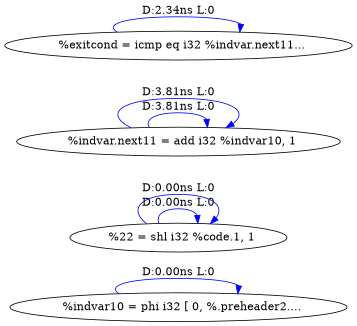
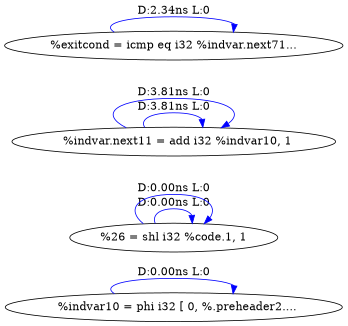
  digraph {
    rankdir=LR
    edge [color=blue]
    n1 [label="  %indvar10 = phi i32 [ 0, %.preheader2...."]
-   n2 [label="  %22 = shl i32 %code.1, 1"]
+   n2 [label="%26 = shl i32 %code.1, 1"]
    n3 [label="  %indvar.next11 = add i32 %indvar10, 1"]
-   n4 [label="  %exitcond = icmp eq i32 %indvar.next11..."]
+   n4 [label="%exitcond = icmp eq i32 %indvar.next71..."]
    n1 -> n1 [label="D:0.00ns L:0"]
    n2 -> n2 [label="D:0.00ns L:0"]
    n2 -> n2 [label="D:0.00ns L:0"]
    n3 -> n3 [label="D:3.81ns L:0"]
    n3 -> n3 [label="D:3.81ns L:0"]
    n4 -> n4 [label="D:2.34ns L:0"]
  }
